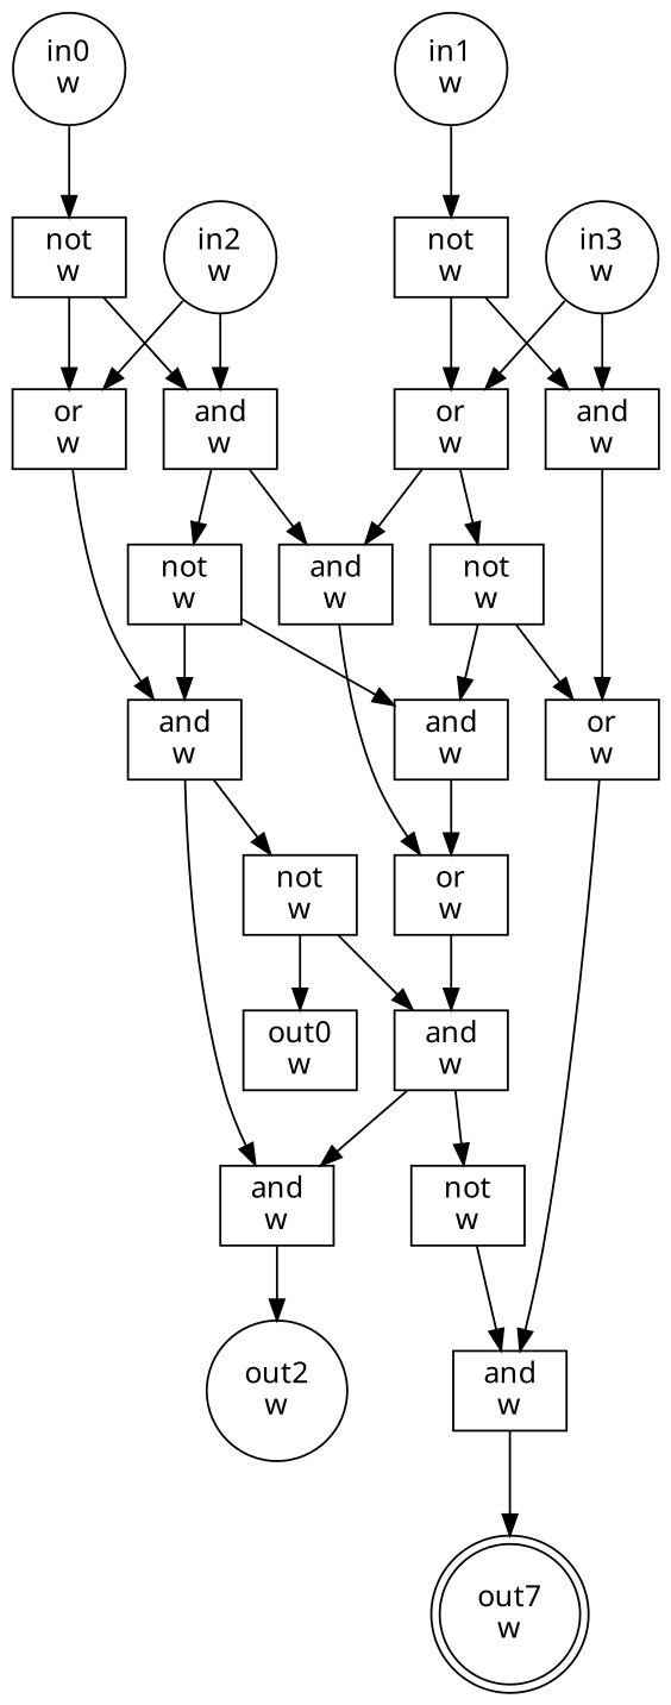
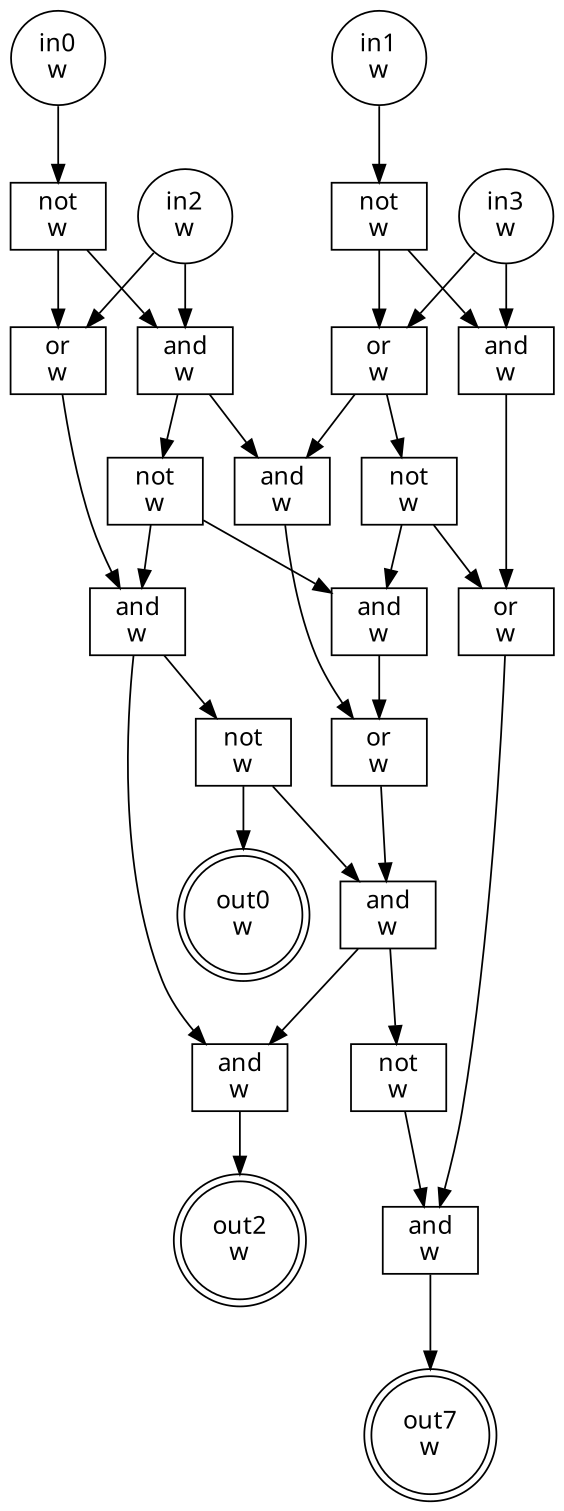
  digraph {
    fontname="Noto Sans"
    node [fillcolor=white fontname="Noto Sans" shape=rect style=filled]
    edge [fontcolor=forestgreen fontname="Noto Sans"]
    n1 [label="in0\nw" shape=circle]
    n2 [label="not\nw"]
    n3 [label="or\nw"]
    n4 [label="and\nw"]
    n5 [label="in1\nw" shape=circle]
    n6 [label="not\nw"]
    n7 [label="or\nw"]
    n8 [label="and\nw"]
    n9 [label="in2\nw" shape=circle]
    n10 [label="and\nw"]
    n11 [label="and\nw"]
    n12 [label="not\nw"]
    n13 [label="in3\nw" shape=circle]
    n14 [label="not\nw"]
    n15 [label="or\nw"]
    n16 [label="and\nw"]
    n17 [label="or\nw"]
    n18 [label="and\nw"]
    n19 [label="out7\nw" shape=doublecircle]
    n20 [label="not\nw"]
    n21 [label="and\nw"]
    n22 [label="and\nw"]
-   n23 [label="out0\nw" shape=box]
-   n24 [label="out2\nw" shape=circle]
+   n23 [label="out0\nw" shape=doublecircle]
+   n24 [label="out2\nw" shape=doublecircle]
    n25 [label="not\nw"]
    n1 -> n2
    n2 -> n3
    n2 -> n4
    n3 -> n10
    n4 -> n11
    n4 -> n12
    n5 -> n6
    n6 -> n7
    n6 -> n8
    n7 -> n11
    n7 -> n14
    n8 -> n15
    n9 -> n3
    n9 -> n4
    n10 -> n20
    n10 -> n21
    n11 -> n17
    n12 -> n10
    n12 -> n16
    n13 -> n7
    n13 -> n8
    n14 -> n15
    n14 -> n16
    n15 -> n18
    n16 -> n17
    n17 -> n22
    n18 -> n19
    n20 -> n22
    n20 -> n23
    n21 -> n24
    n22 -> n21
    n22 -> n25
    n25 -> n18
  }
